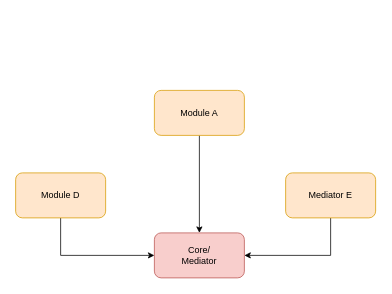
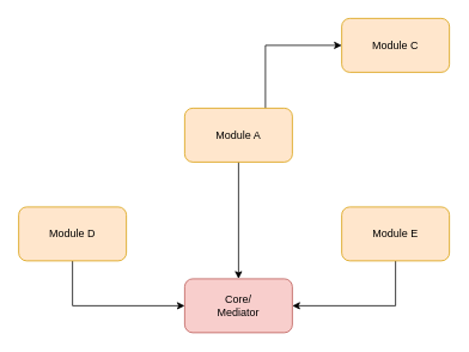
  <mxCell id="0" />
  <mxCell id="1" parent="0" />
+ <mxCell id="2" value="&lt;span&gt;Module C&lt;/span&gt;" style="rounded=1;whiteSpace=wrap;html=1;fillColor=#ffe6cc;strokeColor=#d79b00;" parent="1" vertex="1"><mxGeometry x="380" y="20" width="120" height="60" as="geometry" /></mxCell>
  <mxCell id="3" style="edgeStyle=orthogonalEdgeStyle;rounded=0;orthogonalLoop=1;jettySize=auto;html=1;entryX=0;entryY=0.5;entryDx=0;entryDy=0;exitX=0.5;exitY=1;exitDx=0;exitDy=0;" edge="1" parent="1" source="4" target="10"><mxGeometry relative="1" as="geometry" /></mxCell>
  <mxCell id="4" value="&lt;span&gt;Module D&lt;/span&gt;" style="rounded=1;whiteSpace=wrap;html=1;fillColor=#ffe6cc;strokeColor=#d79b00;" parent="1" vertex="1"><mxGeometry x="20" y="230" width="120" height="60" as="geometry" /></mxCell>
  <mxCell id="5" style="edgeStyle=orthogonalEdgeStyle;rounded=0;orthogonalLoop=1;jettySize=auto;html=1;entryX=1;entryY=0.5;entryDx=0;entryDy=0;exitX=0.5;exitY=1;exitDx=0;exitDy=0;" edge="1" parent="1" source="6" target="10"><mxGeometry relative="1" as="geometry" /></mxCell>
- <mxCell id="6" value="&lt;span&gt;Mediator E&lt;/span&gt;" style="rounded=1;whiteSpace=wrap;html=1;fillColor=#ffe6cc;strokeColor=#d79b00;" parent="1" vertex="1"><mxGeometry x="380" y="230" width="120" height="60" as="geometry" /></mxCell>
+ <mxCell id="6" value="&lt;span&gt;Module E&lt;/span&gt;" style="rounded=1;whiteSpace=wrap;html=1;fillColor=#ffe6cc;strokeColor=#d79b00;" parent="1" vertex="1"><mxGeometry x="380" y="230" width="120" height="60" as="geometry" /></mxCell>
+ <mxCell id="7" style="edgeStyle=orthogonalEdgeStyle;rounded=0;orthogonalLoop=1;jettySize=auto;html=1;entryX=0;entryY=0.5;entryDx=0;entryDy=0;exitX=0.75;exitY=0;exitDx=0;exitDy=0;" parent="1" source="9" target="2" edge="1"><mxGeometry relative="1" as="geometry" /></mxCell>
  <mxCell id="8" style="edgeStyle=orthogonalEdgeStyle;rounded=0;orthogonalLoop=1;jettySize=auto;html=1;" edge="1" parent="1" source="9" target="10"><mxGeometry relative="1" as="geometry" /></mxCell>
  <mxCell id="9" value="Module A" style="rounded=1;whiteSpace=wrap;html=1;fillColor=#ffe6cc;strokeColor=#d79b00;" parent="1" vertex="1"><mxGeometry x="205" y="120" width="120" height="60" as="geometry" /></mxCell>
  <mxCell id="10" value="Core/&lt;br&gt;Mediator" style="rounded=1;whiteSpace=wrap;html=1;fillColor=#f8cecc;strokeColor=#b85450;" vertex="1" parent="1"><mxGeometry x="205" y="310" width="120" height="60" as="geometry" /></mxCell>
